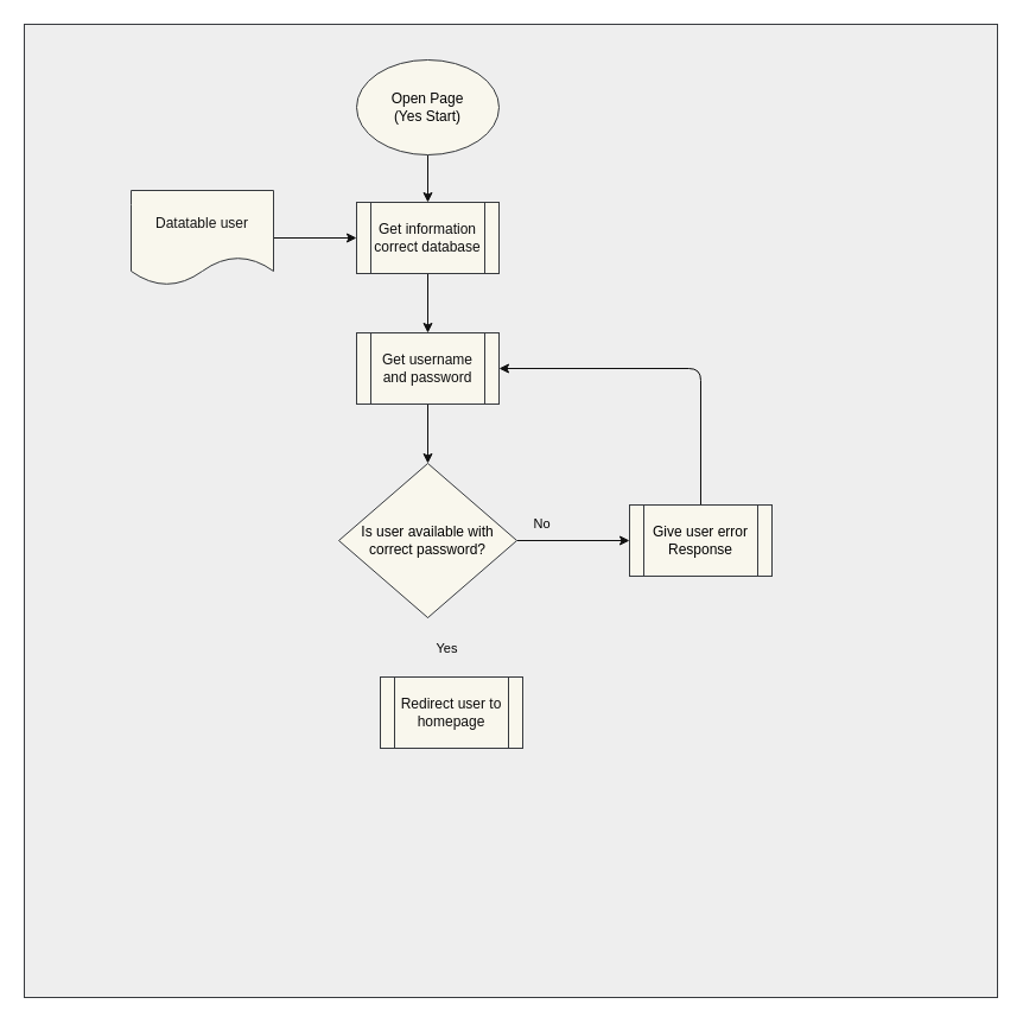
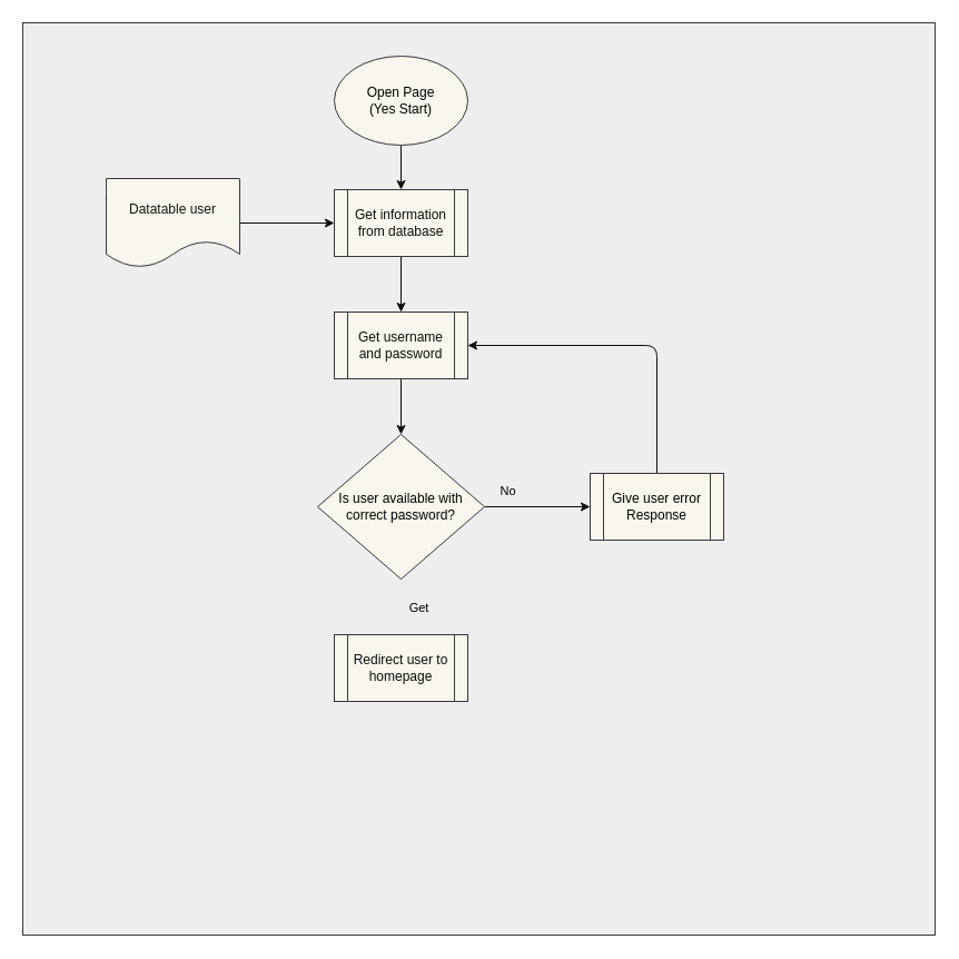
  <mxCell id="0" />
  <mxCell id="1" parent="0" />
  <mxCell id="2" value="" style="whiteSpace=wrap;html=1;aspect=fixed;fillColor=#eeeeee;strokeColor=#36393d;" vertex="1" parent="1"><mxGeometry x="20" y="20" width="820" height="820" as="geometry" /></mxCell>
  <mxCell id="3" style="edgeStyle=none;html=1;strokeColor=#0f0f0f;fontColor=#0d0c0c;" edge="1" parent="1" source="4"><mxGeometry relative="1" as="geometry"><mxPoint x="360" y="170" as="targetPoint" /></mxGeometry></mxCell>
  <mxCell id="4" value="&lt;font color=&quot;#000000&quot;&gt;Open Page&lt;br&gt;(Yes Start)&lt;br&gt;&lt;/font&gt;" style="ellipse;whiteSpace=wrap;html=1;fillColor=#f9f7ed;strokeColor=#36393d;" vertex="1" parent="1"><mxGeometry x="300" y="50" width="120" height="80" as="geometry" /></mxCell>
  <mxCell id="5" style="edgeStyle=none;html=1;strokeColor=#0f0f0f;fontColor=#0d0c0c;" edge="1" parent="1"><mxGeometry relative="1" as="geometry"><mxPoint x="360" y="230" as="sourcePoint" /><mxPoint x="360" y="280" as="targetPoint" /></mxGeometry></mxCell>
  <mxCell id="6" style="edgeStyle=none;html=1;fontColor=#000000;strokeColor=#0f0f0f;" edge="1" parent="1" source="9"><mxGeometry relative="1" as="geometry"><mxPoint x="530" y="455" as="targetPoint" /></mxGeometry></mxCell>
  <mxCell id="7" value="No" style="edgeLabel;html=1;align=center;verticalAlign=middle;resizable=0;points=[];fontColor=#000000;labelBackgroundColor=none;" vertex="1" connectable="0" parent="6"><mxGeometry x="-0.389" y="2" relative="1" as="geometry"><mxPoint x="-9" y="-13" as="offset" /></mxGeometry></mxCell>
  <mxCell id="8" style="edgeStyle=none;html=1;entryX=0.5;entryY=0;entryDx=0;entryDy=0;strokeColor=#0f0f0f;fontColor=#000000;" edge="1" parent="1" source="9"><mxGeometry relative="1" as="geometry"><mxPoint x="360" y="490" as="targetPoint" /></mxGeometry></mxCell>
  <mxCell id="9" value="&lt;font color=&quot;#000000&quot;&gt;Is user available with correct password?&lt;/font&gt;" style="rhombus;whiteSpace=wrap;html=1;fillColor=#f9f7ed;strokeColor=#36393d;" vertex="1" parent="1"><mxGeometry x="285" y="390" width="150" height="130" as="geometry" /></mxCell>
  <mxCell id="10" style="edgeStyle=none;html=1;entryX=1;entryY=0.5;entryDx=0;entryDy=0;strokeColor=#0f0f0f;fontColor=#0d0c0c;" edge="1" parent="1" source="11" target="16"><mxGeometry relative="1" as="geometry"><Array as="points"><mxPoint x="590" y="310" /></Array></mxGeometry></mxCell>
  <mxCell id="11" value="&lt;font color=&quot;#000000&quot;&gt;Give user error Response&lt;/font&gt;" style="rounded=0;whiteSpace=wrap;html=1;fillColor=#f9f7ed;strokeColor=#36393d;" vertex="1" parent="1"><mxGeometry x="530" y="425" width="120" height="60" as="geometry" /></mxCell>
- <mxCell id="12" value="Yes" style="edgeLabel;html=1;align=center;verticalAlign=middle;resizable=0;points=[];fontColor=#000000;labelBackgroundColor=none;" vertex="1" connectable="0" parent="1"><mxGeometry x="390" y="485" as="geometry"><mxPoint x="-15" y="60" as="offset" /></mxGeometry></mxCell>
+ <mxCell id="12" value="Get" style="edgeLabel;html=1;align=center;verticalAlign=middle;resizable=0;points=[];fontColor=#000000;labelBackgroundColor=none;" vertex="1" connectable="0" parent="1"><mxGeometry x="390" y="485" as="geometry"><mxPoint x="-15" y="60" as="offset" /></mxGeometry></mxCell>
  <mxCell id="13" style="edgeStyle=none;html=1;strokeColor=#0f0f0f;fontColor=#0d0d0d;entryX=0;entryY=0.5;entryDx=0;entryDy=0;" edge="1" parent="1" source="14"><mxGeometry relative="1" as="geometry"><mxPoint x="300" y="200" as="targetPoint" /></mxGeometry></mxCell>
- <mxCell id="14" value="Datatable user" style="shape=document;whiteSpace=wrap;html=1;boundedLbl=1;labelBackgroundColor=none;fillColor=#f9f7ed;strokeColor=#36393d;fontColor=#121212;" vertex="1" parent="1"><mxGeometry x="110" y="160" width="120" height="80" as="geometry" /></mxCell>
+ <mxCell id="14" value="Datatable user" style="shape=document;whiteSpace=wrap;html=1;boundedLbl=1;labelBackgroundColor=none;fillColor=#f9f7ed;strokeColor=#36393d;fontColor=#121212;" vertex="1" parent="1"><mxGeometry x="95" y="160" width="120" height="80" as="geometry" /></mxCell>
  <mxCell id="15" style="edgeStyle=none;html=1;entryX=0.5;entryY=0;entryDx=0;entryDy=0;strokeColor=#0f0f0f;fontColor=#0d0d0d;" edge="1" parent="1" source="16" target="9"><mxGeometry relative="1" as="geometry" /></mxCell>
  <mxCell id="16" value="Get username and password" style="rounded=0;whiteSpace=wrap;html=1;labelBackgroundColor=none;fillColor=#f9f7ed;strokeColor=#36393d;fontColor=#0d0d0d;" vertex="1" parent="1"><mxGeometry x="300" y="280" width="120" height="60" as="geometry" /></mxCell>
- <mxCell id="17" value="&lt;span style=&quot;color: rgb(13, 13, 13);&quot;&gt;Get information correct database&lt;/span&gt;" style="shape=process;whiteSpace=wrap;html=1;backgroundOutline=1;labelBackgroundColor=none;fillColor=#f9f7ed;strokeColor=#36393d;" vertex="1" parent="1"><mxGeometry x="300" y="170" width="120" height="60" as="geometry" /></mxCell>
+ <mxCell id="17" value="&lt;span style=&quot;color: rgb(13, 13, 13);&quot;&gt;Get information from database&lt;/span&gt;" style="shape=process;whiteSpace=wrap;html=1;backgroundOutline=1;labelBackgroundColor=none;fillColor=#f9f7ed;strokeColor=#36393d;" vertex="1" parent="1"><mxGeometry x="300" y="170" width="120" height="60" as="geometry" /></mxCell>
  <mxCell id="18" value="&lt;span style=&quot;color: rgb(13, 13, 13);&quot;&gt;Get username and password&lt;/span&gt;" style="shape=process;whiteSpace=wrap;html=1;backgroundOutline=1;labelBackgroundColor=none;fillColor=#f9f7ed;strokeColor=#36393d;" vertex="1" parent="1"><mxGeometry x="300" y="280" width="120" height="60" as="geometry" /></mxCell>
  <mxCell id="19" value="&lt;span style=&quot;color: rgb(0, 0, 0);&quot;&gt;Give user error Response&lt;/span&gt;" style="shape=process;whiteSpace=wrap;html=1;backgroundOutline=1;labelBackgroundColor=none;fillColor=#f9f7ed;strokeColor=#36393d;" vertex="1" parent="1"><mxGeometry x="530" y="425" width="120" height="60" as="geometry" /></mxCell>
- <mxCell id="20" value="&lt;span style=&quot;color: rgb(13, 12, 12);&quot;&gt;Redirect user to homepage&lt;/span&gt;" style="shape=process;whiteSpace=wrap;html=1;backgroundOutline=1;labelBackgroundColor=none;fillColor=#f9f7ed;strokeColor=#36393d;" vertex="1" parent="1"><mxGeometry x="320" y="570" width="120" height="60" as="geometry" /></mxCell>
+ <mxCell id="20" value="&lt;span style=&quot;color: rgb(13, 12, 12);&quot;&gt;Redirect user to homepage&lt;/span&gt;" style="shape=process;whiteSpace=wrap;html=1;backgroundOutline=1;labelBackgroundColor=none;fillColor=#f9f7ed;strokeColor=#36393d;" vertex="1" parent="1"><mxGeometry x="300" y="570" width="120" height="60" as="geometry" /></mxCell>
